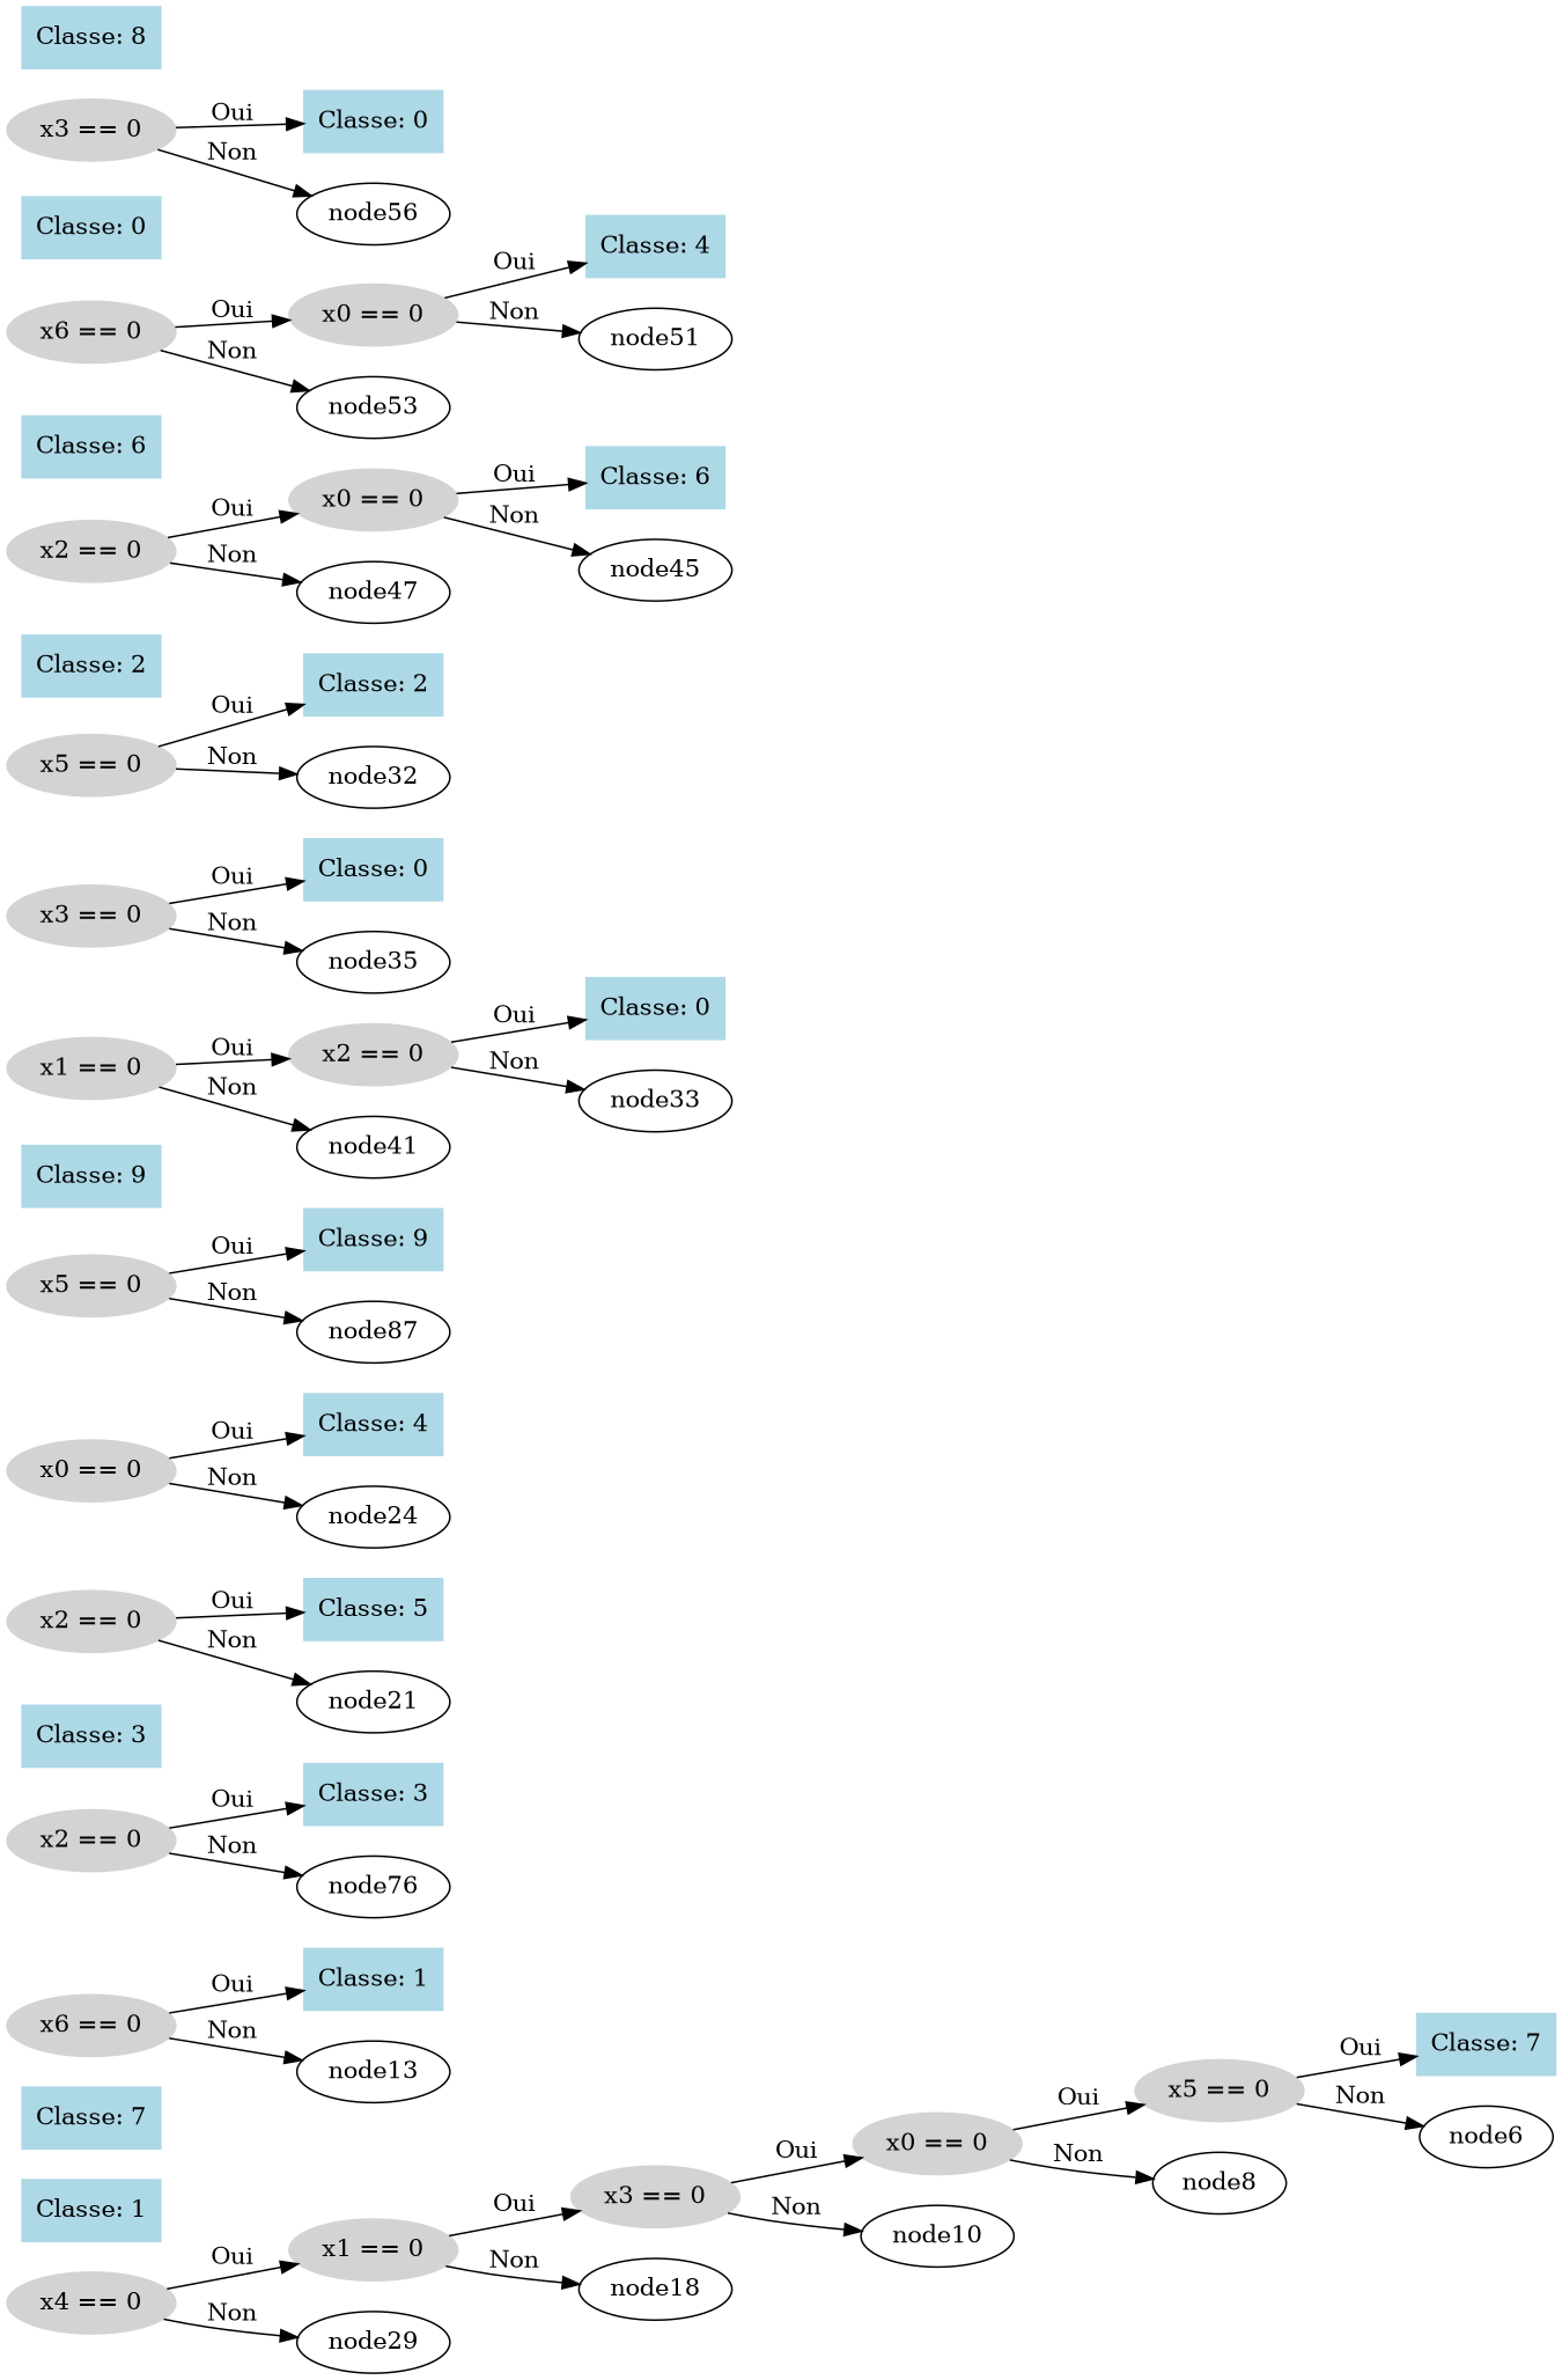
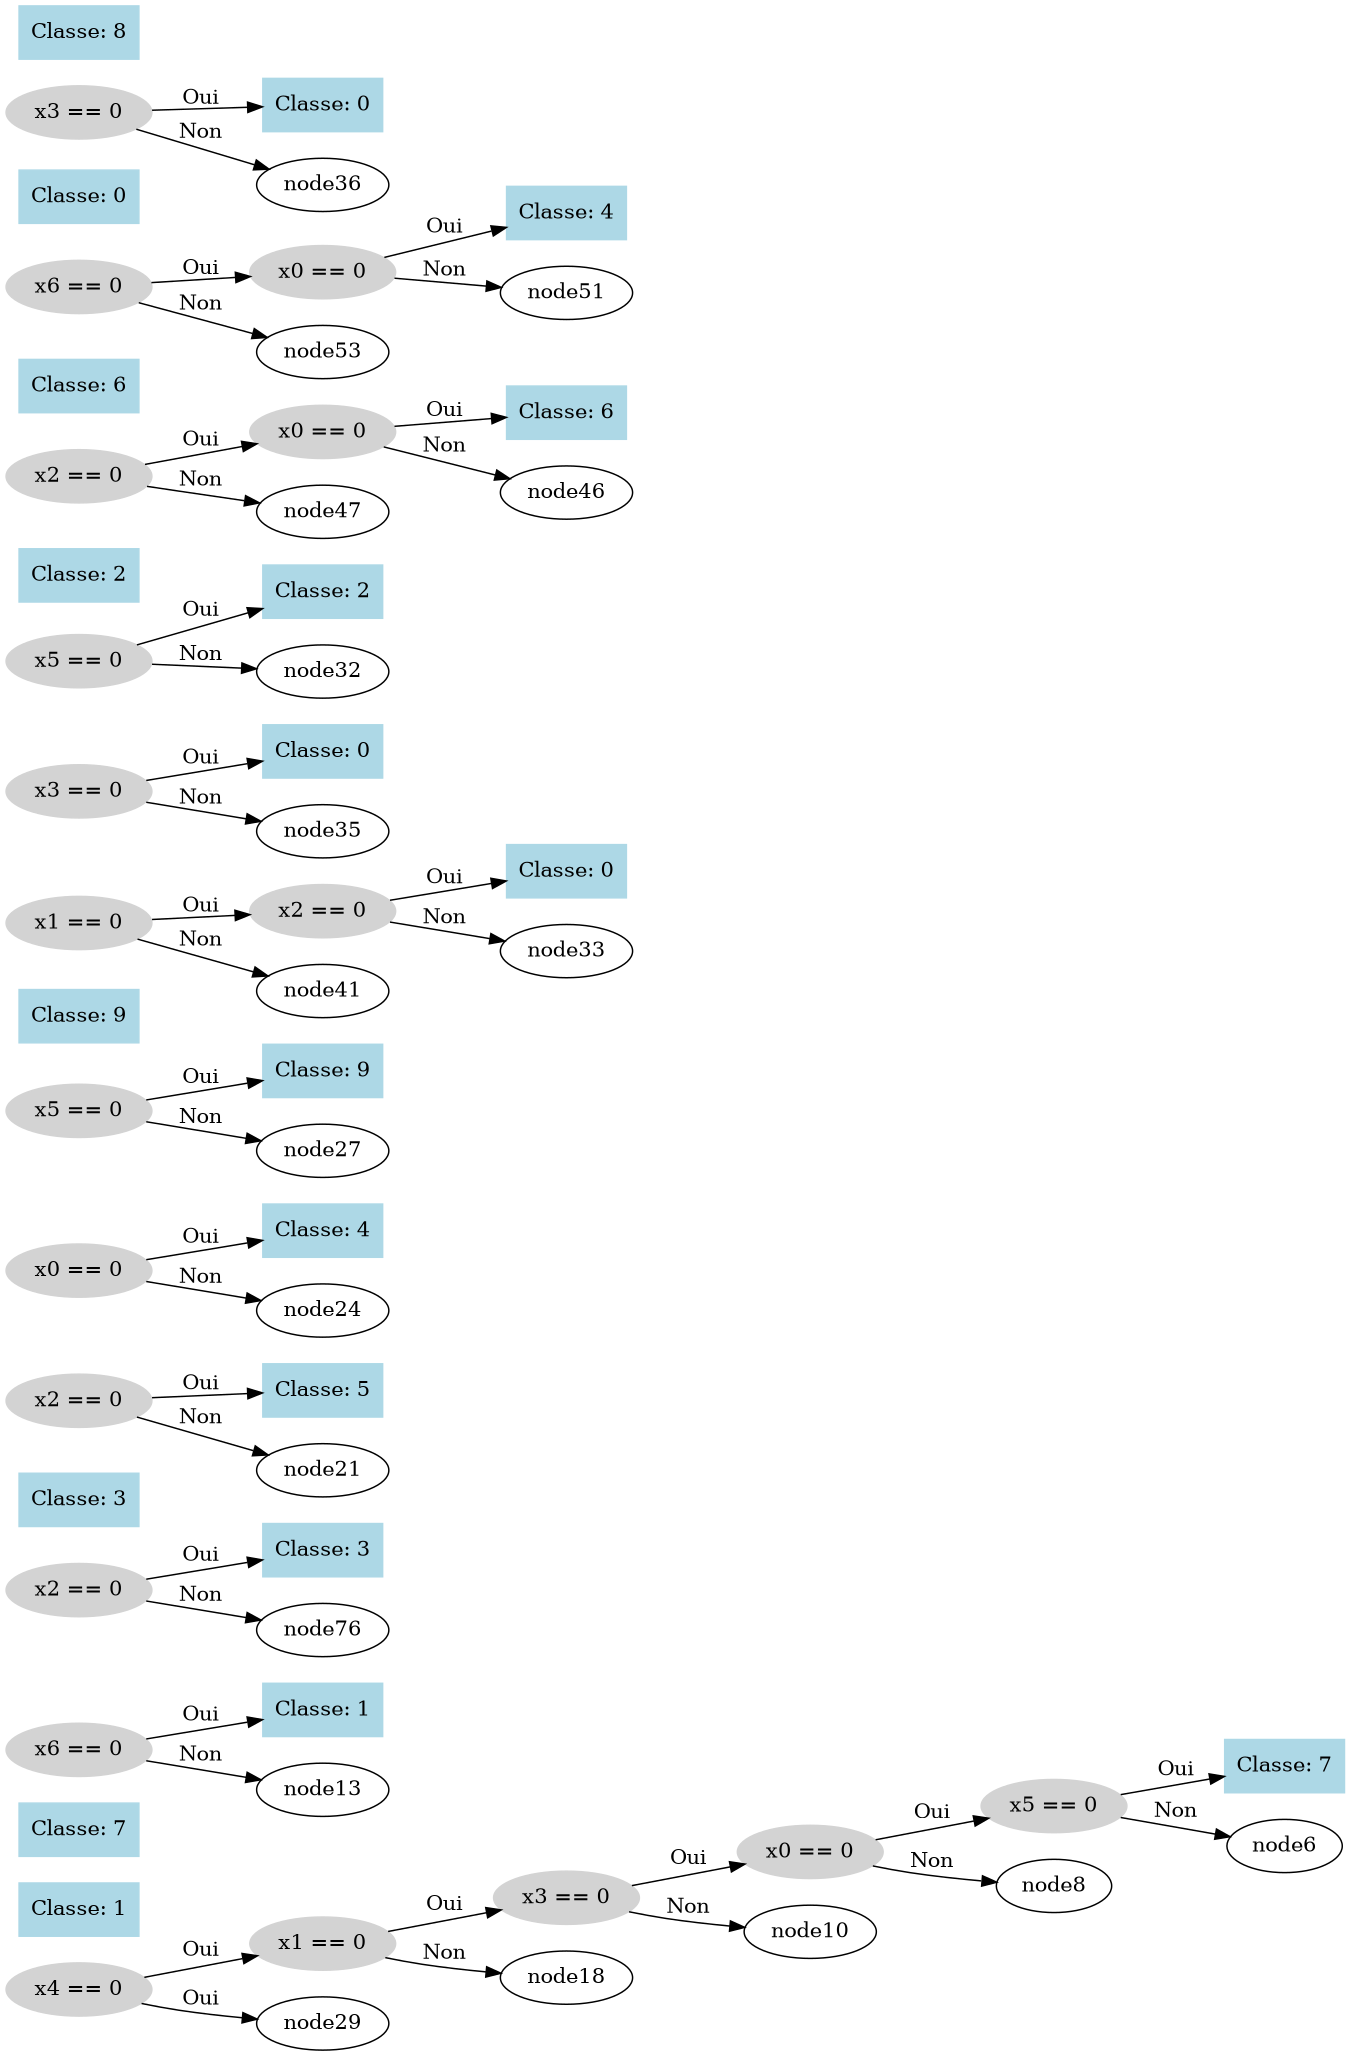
  digraph {
    rankdir=LR
    node [color=lightblue shape=box style=filled]
    n1 [color=lightgray label="x4 == 0" shape=ellipse]
    n2 [color=lightgray label="x1 == 0" shape=ellipse]
    node29 [color="" shape="" style=""]
    n4 [color=lightgray label="x3 == 0" shape=ellipse]
    node18 [color="" shape="" style=""]
    n6 [color=lightgray label="x0 == 0" shape=ellipse]
    node10 [color="" shape="" style=""]
    n8 [color=lightgray label="x5 == 0" shape=ellipse]
    node8 [color="" shape="" style=""]
    n10 [label="Classe: 7"]
    node6 [color="" shape="" style=""]
    n12 [label="Classe: 1"]
    n13 [label="Classe: 7"]
    n14 [color=lightgray label="x6 == 0" shape=ellipse]
    n15 [label="Classe: 1"]
    node13 [color="" shape="" style=""]
    n17 [color=lightgray label="x2 == 0" shape=ellipse]
    n18 [label="Classe: 3"]
    n19 [label=node76 color="" shape="" style=""]
    n20 [label="Classe: 3"]
    n21 [color=lightgray label="x2 == 0" shape=ellipse]
    n22 [label="Classe: 5"]
    node21 [color="" shape="" style=""]
    n24 [color=lightgray label="x0 == 0" shape=ellipse]
    n25 [label="Classe: 4"]
    node24 [color="" shape="" style=""]
    n27 [color=lightgray label="x5 == 0" shape=ellipse]
    n28 [label="Classe: 9"]
-   node27 [label=node87 color="" shape="" style=""]
+   node27 [color="" shape="" style=""]
    n30 [label="Classe: 9"]
    n31 [color=lightgray label="x1 == 0" shape=ellipse]
    n32 [color=lightgray label="x2 == 0" shape=ellipse]
    node41 [color="" shape="" style=""]
    n34 [label="Classe: 0"]
    node33 [color="" shape="" style=""]
    n36 [color=lightgray label="x3 == 0" shape=ellipse]
    n37 [label="Classe: 0"]
    n38 [label=node35 color="" shape="" style=""]
    n39 [color=lightgray label="x5 == 0" shape=ellipse]
    n40 [label="Classe: 2"]
    n41 [label=node32 color="" shape="" style=""]
    n42 [label="Classe: 2"]
    n43 [color=lightgray label="x2 == 0" shape=ellipse]
    n44 [color=lightgray label="x0 == 0" shape=ellipse]
    node47 [color="" shape="" style=""]
    n46 [label="Classe: 6"]
-   node45 [color="" shape="" style=""]
+   node45 [label=node46 color="" shape="" style=""]
    n48 [label="Classe: 6"]
    n49 [color=lightgray label="x6 == 0" shape=ellipse]
    n50 [color=lightgray label="x0 == 0" shape=ellipse]
    node53 [color="" shape="" style=""]
    n52 [label="Classe: 4"]
    node51 [color="" shape="" style=""]
    n54 [label="Classe: 0"]
    n55 [color=lightgray label="x3 == 0" shape=ellipse]
    n56 [label="Classe: 0"]
-   node56 [color="" shape="" style=""]
+   node56 [label=node36 color="" shape="" style=""]
    n58 [label="Classe: 8"]
    n1 -> n2 [label=Oui]
-   n1 -> node29 [label=Non]
+   n1 -> node29 [label=Oui]
    n2 -> n4 [label=Oui]
    n2 -> node18 [label=Non]
    n4 -> n6 [label=Oui]
    n4 -> node10 [label=Non]
    n6 -> n8 [label=Oui]
    n6 -> node8 [label=Non]
    n8 -> n10 [label=Oui]
    n8 -> node6 [label=Non]
    n14 -> n15 [label=Oui]
    n14 -> node13 [label=Non]
    n17 -> n18 [label=Oui]
    n17 -> n19 [label=Non]
    n21 -> n22 [label=Oui]
    n21 -> node21 [label=Non]
    n24 -> n25 [label=Oui]
    n24 -> node24 [label=Non]
    n27 -> n28 [label=Oui]
    n27 -> node27 [label=Non]
    n31 -> n32 [label=Oui]
    n31 -> node41 [label=Non]
    n32 -> n34 [label=Oui]
    n32 -> node33 [label=Non]
    n36 -> n37 [label=Oui]
    n36 -> n38 [label=Non]
    n39 -> n40 [label=Oui]
    n39 -> n41 [label=Non]
    n43 -> n44 [label=Oui]
    n43 -> node47 [label=Non]
    n44 -> n46 [label=Oui]
    n44 -> node45 [label=Non]
    n49 -> n50 [label=Oui]
    n49 -> node53 [label=Non]
    n50 -> n52 [label=Oui]
    n50 -> node51 [label=Non]
    n55 -> n56 [label=Oui]
    n55 -> node56 [label=Non]
  }
